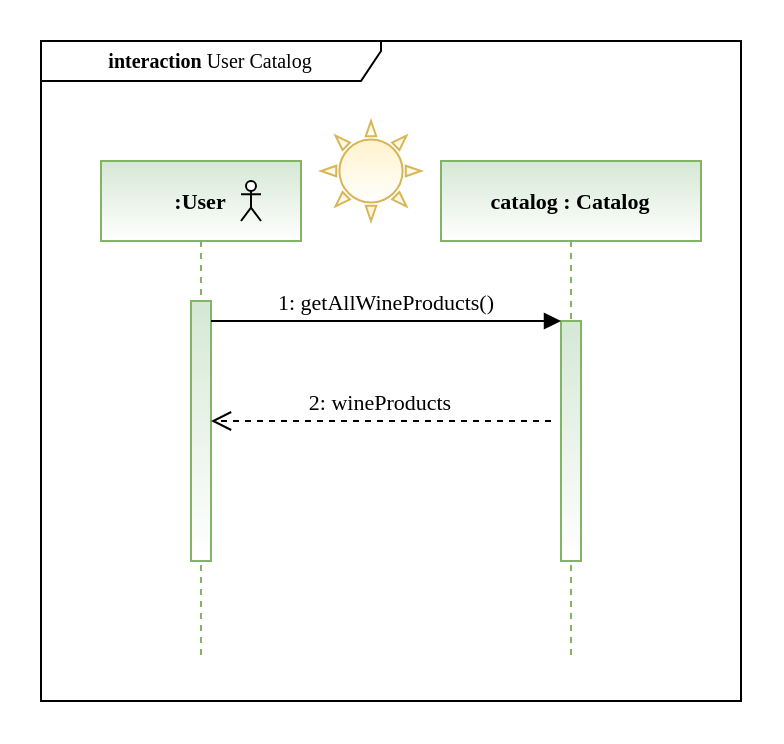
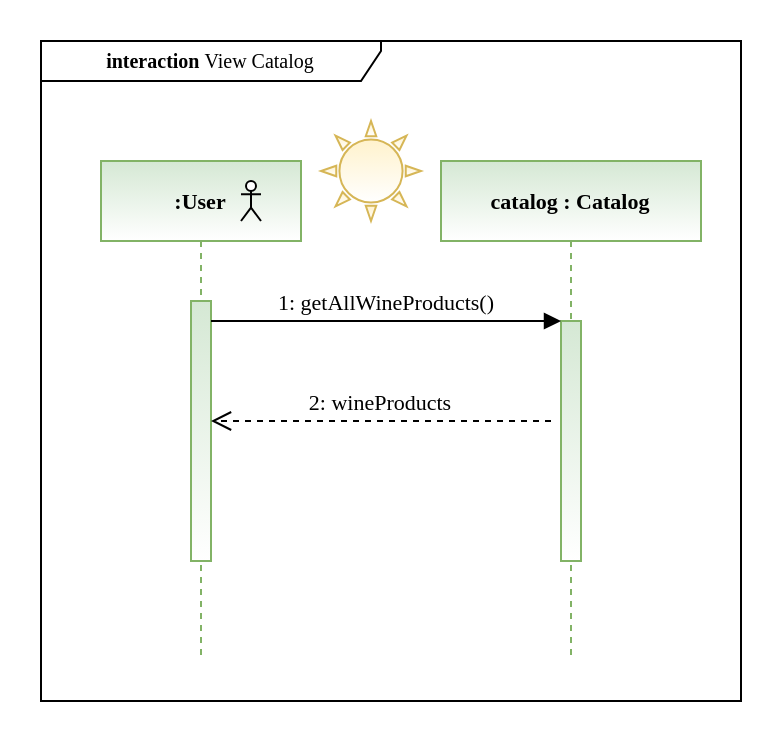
  <mxCell id="0" />
  <mxCell id="1" parent="0" />
- <mxCell id="2" value="&lt;b style=&quot;font-size: 10px;&quot;&gt;interaction &lt;/b&gt;User Catalog" style="shape=umlFrame;whiteSpace=wrap;html=1;gradientColor=#ffffff;align=center;width=170;height=20;fontFamily=Lucida Console;fontSize=10;" vertex="1" parent="1"><mxGeometry x="20" y="20" width="350" height="330" as="geometry" /></mxCell>
+ <mxCell id="2" value="&lt;b style=&quot;font-size: 10px;&quot;&gt;interaction &lt;/b&gt;View Catalog" style="shape=umlFrame;whiteSpace=wrap;html=1;gradientColor=#ffffff;align=center;width=170;height=20;fontFamily=Lucida Console;fontSize=10;" vertex="1" parent="1"><mxGeometry x="20" y="20" width="350" height="330" as="geometry" /></mxCell>
  <mxCell id="3" value=":User" style="shape=umlLifeline;perimeter=lifelinePerimeter;container=1;collapsible=0;recursiveResize=0;rounded=0;shadow=0;strokeWidth=1;fillColor=#d5e8d4;strokeColor=#82b366;gradientColor=#ffffff;gradientDirection=south;fontStyle=1;align=center;fontFamily=Lucida Console;fontSize=11;" parent="1" vertex="1"><mxGeometry x="50" y="80" width="100" height="250" as="geometry" /></mxCell>
  <mxCell id="4" value="" style="points=[];perimeter=orthogonalPerimeter;rounded=0;shadow=0;strokeWidth=1;fillColor=#d5e8d4;strokeColor=#82b366;gradientColor=#ffffff;gradientDirection=south;fontFamily=Lucida Console;fontSize=10;" parent="3" vertex="1"><mxGeometry x="45" y="70" width="10" height="130" as="geometry" /></mxCell>
  <mxCell id="5" value="" style="shape=umlActor;verticalLabelPosition=bottom;verticalAlign=top;html=1;gradientColor=#ffffff;fontFamily=Lucida Console;fontSize=10;" vertex="1" parent="3"><mxGeometry x="70" y="10" width="10" height="20" as="geometry" /></mxCell>
  <mxCell id="6" value="catalog : Catalog" style="shape=umlLifeline;perimeter=lifelinePerimeter;container=1;collapsible=0;recursiveResize=0;rounded=0;shadow=0;strokeWidth=1;fillColor=#d5e8d4;strokeColor=#82b366;gradientColor=#ffffff;gradientDirection=south;fontStyle=1;fontFamily=Lucida Console;fontSize=11;" parent="1" vertex="1"><mxGeometry x="220" y="80" width="130" height="250" as="geometry" /></mxCell>
  <mxCell id="7" value="" style="points=[];perimeter=orthogonalPerimeter;rounded=0;shadow=0;strokeWidth=1;fillColor=#d5e8d4;strokeColor=#82b366;gradientColor=#ffffff;fontFamily=Lucida Console;fontSize=10;" parent="6" vertex="1"><mxGeometry x="60" y="80" width="10" height="120" as="geometry" /></mxCell>
  <mxCell id="8" value="1: getAllWineProducts()" style="verticalAlign=bottom;endArrow=block;entryX=0;entryY=0;shadow=0;strokeWidth=1;fontFamily=Lucida Console;fontSize=11;" parent="1" source="4" target="7" edge="1"><mxGeometry relative="1" as="geometry"><mxPoint x="205" y="160" as="sourcePoint" /></mxGeometry></mxCell>
  <mxCell id="9" value="2: wineProducts" style="verticalAlign=bottom;endArrow=open;dashed=1;endSize=8;exitX=0;exitY=0.95;shadow=0;strokeWidth=1;fontFamily=Lucida Console;fontSize=11;" edge="1" parent="1"><mxGeometry relative="1" as="geometry"><mxPoint x="105" y="210" as="targetPoint" /><mxPoint x="275" y="210" as="sourcePoint" /></mxGeometry></mxCell>
  <mxCell id="10" value="" style="verticalLabelPosition=bottom;verticalAlign=top;html=1;shape=mxgraph.basic.sun;align=center;fillColor=#fff2cc;strokeColor=#d6b656;gradientColor=#ffffff;fontFamily=Lucida Console;fontSize=10;" vertex="1" parent="1"><mxGeometry x="160" y="60" width="50" height="50" as="geometry" /></mxCell>
